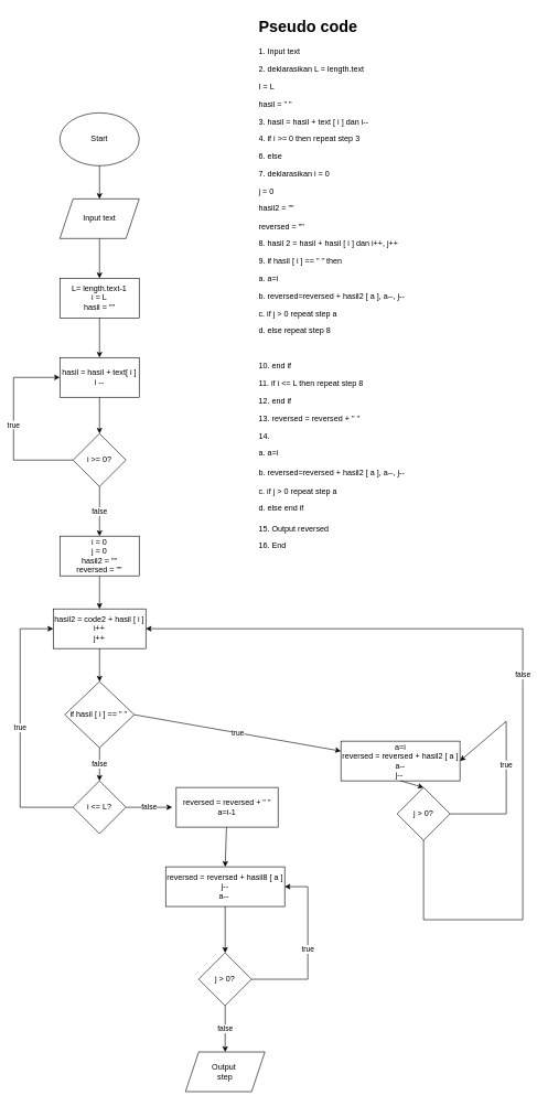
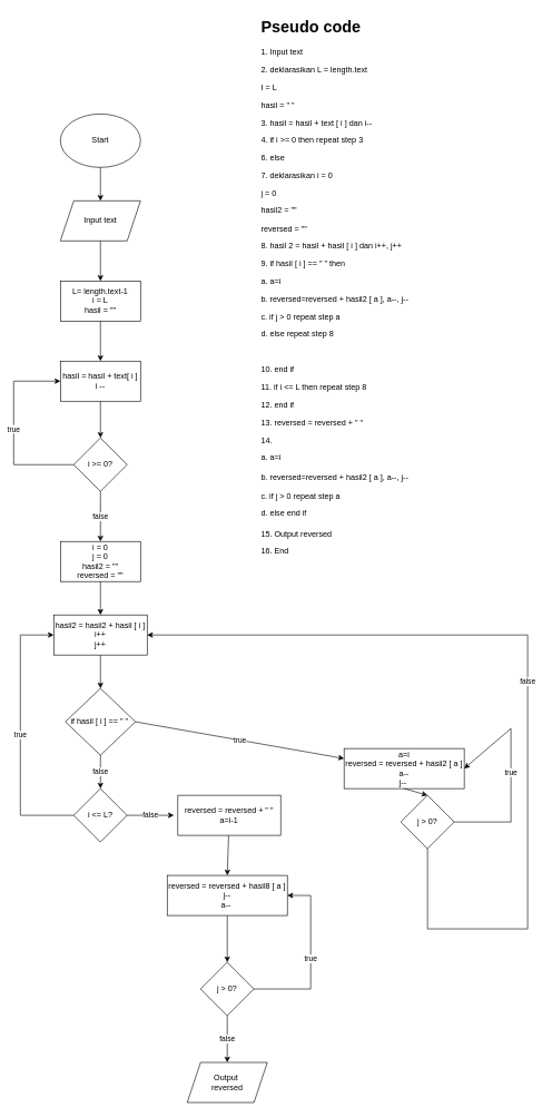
  <mxCell id="0" />
  <mxCell id="1" parent="0" />
  <mxCell id="2" value="Start" style="ellipse;whiteSpace=wrap;html=1;" parent="1" vertex="1"><mxGeometry x="90" y="170" width="120" height="80" as="geometry" /></mxCell>
  <mxCell id="3" value="" style="endArrow=classic;html=1;rounded=0;exitX=0.5;exitY=1;exitDx=0;exitDy=0;" parent="1" source="2" edge="1"><mxGeometry width="50" height="50" relative="1" as="geometry"><mxPoint x="150" y="370" as="sourcePoint" /><mxPoint x="150" y="300" as="targetPoint" /></mxGeometry></mxCell>
  <mxCell id="4" value="Input text" style="shape=parallelogram;perimeter=parallelogramPerimeter;whiteSpace=wrap;html=1;fixedSize=1;" parent="1" vertex="1"><mxGeometry x="90" y="300" width="120" height="60" as="geometry" /></mxCell>
  <mxCell id="5" value="" style="endArrow=classic;html=1;rounded=0;exitX=0.5;exitY=1;exitDx=0;exitDy=0;" parent="1" source="4" edge="1"><mxGeometry width="50" height="50" relative="1" as="geometry"><mxPoint x="130" y="460" as="sourcePoint" /><mxPoint x="150" y="420" as="targetPoint" /></mxGeometry></mxCell>
  <mxCell id="6" value="L= length.text-1&lt;br&gt;i = L&lt;br&gt;hasil = &quot;&quot;" style="rounded=0;whiteSpace=wrap;html=1;" parent="1" vertex="1"><mxGeometry x="90" y="420" width="120" height="60" as="geometry" /></mxCell>
  <mxCell id="7" value="" style="endArrow=classic;html=1;rounded=0;exitX=0.5;exitY=1;exitDx=0;exitDy=0;" parent="1" source="6" edge="1"><mxGeometry width="50" height="50" relative="1" as="geometry"><mxPoint x="130" y="600" as="sourcePoint" /><mxPoint x="150" y="540" as="targetPoint" /></mxGeometry></mxCell>
  <mxCell id="8" value="i &amp;gt;= 0?" style="rhombus;whiteSpace=wrap;html=1;" parent="1" vertex="1"><mxGeometry x="110" y="655" width="80" height="80" as="geometry" /></mxCell>
  <mxCell id="9" value="hasil = hasil + text[ i ]&lt;br&gt;i --" style="rounded=0;whiteSpace=wrap;html=1;" parent="1" vertex="1"><mxGeometry x="90" y="540" width="120" height="60" as="geometry" /></mxCell>
  <mxCell id="10" value="true" style="endArrow=classic;html=1;rounded=0;entryX=0;entryY=0.5;entryDx=0;entryDy=0;exitX=0;exitY=0.5;exitDx=0;exitDy=0;" parent="1" source="8" target="9" edge="1"><mxGeometry width="50" height="50" relative="1" as="geometry"><mxPoint x="10" y="610" as="sourcePoint" /><mxPoint x="60" y="560" as="targetPoint" /><Array as="points"><mxPoint x="20" y="695" /><mxPoint x="20" y="570" /></Array></mxGeometry></mxCell>
  <mxCell id="11" value="" style="endArrow=classic;html=1;rounded=0;exitX=0.5;exitY=1;exitDx=0;exitDy=0;entryX=0.5;entryY=0;entryDx=0;entryDy=0;" parent="1" source="9" target="8" edge="1"><mxGeometry width="50" height="50" relative="1" as="geometry"><mxPoint x="230" y="600" as="sourcePoint" /><mxPoint x="280" y="550" as="targetPoint" /></mxGeometry></mxCell>
  <mxCell id="12" value="false" style="endArrow=classic;html=1;rounded=0;exitX=0.5;exitY=1;exitDx=0;exitDy=0;entryX=0.5;entryY=0;entryDx=0;entryDy=0;" parent="1" source="8" edge="1"><mxGeometry width="50" height="50" relative="1" as="geometry"><mxPoint x="230" y="600" as="sourcePoint" /><mxPoint x="150" y="810" as="targetPoint" /></mxGeometry></mxCell>
  <mxCell id="13" value="i = 0&lt;br&gt;j = 0&lt;br&gt;hasil2 = &quot;&quot;&lt;br&gt;reversed = &quot;&quot;" style="rounded=0;whiteSpace=wrap;html=1;" parent="1" vertex="1"><mxGeometry x="90" y="810" width="120" height="60" as="geometry" /></mxCell>
  <mxCell id="14" value="if hasil [ i ] == &quot; &quot;&amp;nbsp;" style="rhombus;whiteSpace=wrap;html=1;" parent="1" vertex="1"><mxGeometry x="97.5" y="1030" width="105" height="100" as="geometry" /></mxCell>
  <mxCell id="15" value="" style="endArrow=classic;html=1;rounded=0;exitX=0.5;exitY=1;exitDx=0;exitDy=0;" parent="1" source="13" edge="1"><mxGeometry width="50" height="50" relative="1" as="geometry"><mxPoint x="380" y="920" as="sourcePoint" /><mxPoint x="150" y="920" as="targetPoint" /></mxGeometry></mxCell>
- <mxCell id="16" value="hasil2 = code2 + hasil [ i ]&lt;br&gt;i++&lt;br&gt;j++" style="rounded=0;whiteSpace=wrap;html=1;" parent="1" vertex="1"><mxGeometry x="80" y="920" width="140" height="60" as="geometry" /></mxCell>
+ <mxCell id="16" value="hasil2 = hasil2 + hasil [ i ]&lt;br&gt;i++&lt;br&gt;j++" style="rounded=0;whiteSpace=wrap;html=1;" parent="1" vertex="1"><mxGeometry x="80" y="920" width="140" height="60" as="geometry" /></mxCell>
  <mxCell id="17" value="" style="endArrow=classic;html=1;rounded=0;exitX=0.5;exitY=1;exitDx=0;exitDy=0;entryX=0.5;entryY=0;entryDx=0;entryDy=0;" parent="1" source="16" target="14" edge="1"><mxGeometry width="50" height="50" relative="1" as="geometry"><mxPoint x="60" y="1050" as="sourcePoint" /><mxPoint x="110" y="1000" as="targetPoint" /></mxGeometry></mxCell>
  <mxCell id="18" value="true" style="endArrow=classic;html=1;rounded=0;entryX=0;entryY=0.5;entryDx=0;entryDy=0;exitX=0;exitY=0.5;exitDx=0;exitDy=0;" parent="1" source="24" target="16" edge="1"><mxGeometry width="50" height="50" relative="1" as="geometry"><mxPoint x="30" y="1230" as="sourcePoint" /><mxPoint x="40" y="1120" as="targetPoint" /><Array as="points"><mxPoint x="30" y="1220" /><mxPoint x="30" y="950" /></Array></mxGeometry></mxCell>
  <mxCell id="19" value="true" style="endArrow=classic;html=1;rounded=0;exitX=1;exitY=0.5;exitDx=0;exitDy=0;entryX=0;entryY=0.25;entryDx=0;entryDy=0;" parent="1" source="14" edge="1" target="20"><mxGeometry width="50" height="50" relative="1" as="geometry"><mxPoint x="310" y="1170" as="sourcePoint" /><mxPoint x="385" y="1080" as="targetPoint" /></mxGeometry></mxCell>
  <mxCell id="20" value="a=i&lt;br&gt;reversed = reversed + hasil2 [ a ]&lt;br&gt;a--&lt;br&gt;j--&amp;nbsp;" style="rounded=0;whiteSpace=wrap;html=1;" parent="1" vertex="1"><mxGeometry x="515" y="1120" width="180" height="60" as="geometry" /></mxCell>
  <mxCell id="21" value="" style="endArrow=classic;html=1;rounded=0;exitX=0.5;exitY=1;exitDx=0;exitDy=0;" parent="1" source="20" edge="1"><mxGeometry width="50" height="50" relative="1" as="geometry"><mxPoint x="485" y="1250" as="sourcePoint" /><mxPoint x="640" y="1190" as="targetPoint" /></mxGeometry></mxCell>
  <mxCell id="22" value="j &amp;gt; 0?" style="rhombus;whiteSpace=wrap;html=1;" parent="1" vertex="1"><mxGeometry x="600" y="1190" width="80" height="80" as="geometry" /></mxCell>
  <mxCell id="23" value="true" style="endArrow=classic;html=1;rounded=0;exitX=1;exitY=0.5;exitDx=0;exitDy=0;entryX=1;entryY=0.5;entryDx=0;entryDy=0;" parent="1" source="22" target="20" edge="1"><mxGeometry width="50" height="50" relative="1" as="geometry"><mxPoint x="755" y="1250" as="sourcePoint" /><mxPoint x="805" y="1200" as="targetPoint" /><Array as="points"><mxPoint x="765" y="1230" /><mxPoint x="765" y="1090" /></Array></mxGeometry></mxCell>
  <mxCell id="24" value="i &amp;lt;= L?" style="rhombus;whiteSpace=wrap;html=1;" parent="1" vertex="1"><mxGeometry x="110" y="1180" width="80" height="80" as="geometry" /></mxCell>
  <mxCell id="25" value="false" style="endArrow=classic;html=1;rounded=0;exitX=0.5;exitY=1;exitDx=0;exitDy=0;entryX=0.5;entryY=0;entryDx=0;entryDy=0;" parent="1" source="14" target="24" edge="1"><mxGeometry width="50" height="50" relative="1" as="geometry"><mxPoint x="170" y="1170" as="sourcePoint" /><mxPoint x="220" y="1120" as="targetPoint" /></mxGeometry></mxCell>
  <mxCell id="26" value="false" style="endArrow=classic;html=1;rounded=0;exitX=0.5;exitY=1;exitDx=0;exitDy=0;entryX=1;entryY=0.5;entryDx=0;entryDy=0;" parent="1" source="22" target="16" edge="1"><mxGeometry width="50" height="50" relative="1" as="geometry"><mxPoint x="430" y="1330" as="sourcePoint" /><mxPoint x="30" y="1320" as="targetPoint" /><Array as="points"><mxPoint x="640" y="1390" /><mxPoint x="790" y="1390" /><mxPoint x="790" y="950" /></Array></mxGeometry></mxCell>
  <mxCell id="27" value="false" style="endArrow=classic;html=1;rounded=0;exitX=1;exitY=0.5;exitDx=0;exitDy=0;entryX=0;entryY=0.5;entryDx=0;entryDy=0;" parent="1" source="24" edge="1"><mxGeometry width="50" height="50" relative="1" as="geometry"><mxPoint x="430" y="1150" as="sourcePoint" /><mxPoint x="260" y="1220" as="targetPoint" /></mxGeometry></mxCell>
- <mxCell id="28" value="Output&amp;nbsp;&lt;br&gt;step" style="shape=parallelogram;perimeter=parallelogramPerimeter;whiteSpace=wrap;html=1;fixedSize=1;" parent="1" vertex="1"><mxGeometry x="280" y="1590" width="120" height="60" as="geometry" /></mxCell>
+ <mxCell id="28" value="Output&amp;nbsp;&lt;br&gt;reversed" style="shape=parallelogram;perimeter=parallelogramPerimeter;whiteSpace=wrap;html=1;fixedSize=1;" parent="1" vertex="1"><mxGeometry x="280" y="1590" width="120" height="60" as="geometry" /></mxCell>
  <mxCell id="29" value="&lt;h1&gt;Pseudo code&lt;/h1&gt;&lt;h1&gt;&lt;p style=&quot;font-size: 12px ; font-weight: 400&quot;&gt;1. Input text&lt;/p&gt;&lt;p style=&quot;font-size: 12px ; font-weight: 400&quot;&gt;2. deklarasikan L = length.text&lt;/p&gt;&lt;p style=&quot;font-size: 12px ; font-weight: 400&quot;&gt;&lt;span&gt;&#09;&lt;/span&gt;&lt;span&gt;&#09;&lt;span&gt;&#09;&lt;/span&gt;&lt;span&gt;&#09;&lt;/span&gt;&lt;span&gt;&#09;&lt;/span&gt;&lt;span&gt;&#09;&lt;/span&gt;I&lt;/span&gt;&amp;nbsp;= L&lt;br&gt;&lt;/p&gt;&lt;p style=&quot;font-size: 12px ; font-weight: 400&quot;&gt;&lt;span&gt;&#09;&lt;/span&gt;&lt;span&gt;&#09;&lt;/span&gt;&lt;span&gt;&#09;&lt;/span&gt;&lt;span&gt;&#09;&lt;/span&gt;&lt;span&gt;&#09;&lt;/span&gt;&lt;span&gt;&#09;&lt;/span&gt;hasil = &quot; &quot;&lt;br&gt;&lt;/p&gt;&lt;p style=&quot;font-size: 12px ; font-weight: 400&quot;&gt;3. hasil = hasil + text [ i ] dan i--&lt;/p&gt;&lt;p style=&quot;font-size: 12px ; font-weight: 400&quot;&gt;4. if i &amp;gt;= 0 then repeat step 3&lt;/p&gt;&lt;p style=&quot;font-size: 12px ; font-weight: 400&quot;&gt;&lt;span&gt;6. else&lt;/span&gt;&lt;/p&gt;&lt;p style=&quot;font-size: 12px ; font-weight: 400&quot;&gt;&lt;span&gt;7. deklarasikan i = 0&lt;/span&gt;&lt;/p&gt;&lt;p style=&quot;font-size: 12px ; font-weight: 400&quot;&gt;&lt;span&gt;&lt;span&gt;&#09;&lt;/span&gt;&lt;span&gt;&#09;&lt;/span&gt;&lt;span&gt;&#09;j&lt;/span&gt;&amp;nbsp;= 0&lt;br&gt;&lt;/span&gt;&lt;/p&gt;&lt;p style=&quot;font-size: 12px ; font-weight: 400&quot;&gt;&lt;span&gt;&lt;span&gt;&#09;&lt;/span&gt;&lt;span&gt;&#09;&lt;/span&gt;&lt;span&gt;&#09;&lt;/span&gt;hasil2 = &quot;&quot;&lt;br&gt;&lt;/span&gt;&lt;/p&gt;&lt;p style=&quot;font-size: 12px ; font-weight: 400&quot;&gt;&lt;span&gt;&lt;span&gt;&#09;&lt;/span&gt;&lt;span&gt;&#09;&lt;/span&gt;&lt;span&gt;&#09;&lt;/span&gt;reversed = &quot;&quot;&lt;br&gt;&lt;/span&gt;&lt;/p&gt;&lt;p style=&quot;font-size: 12px ; font-weight: 400&quot;&gt;8. hasil 2 = hasil + hasil [ i ] dan i++, j++&lt;/p&gt;&lt;p style=&quot;font-size: 12px ; font-weight: 400&quot;&gt;9. if hasil [ i ] == &quot; &quot; then&lt;/p&gt;&lt;p style=&quot;font-size: 12px ; font-weight: 400&quot;&gt;&lt;span&gt;&#09;&lt;/span&gt;a. a=i&lt;br&gt;&lt;/p&gt;&lt;p style=&quot;font-size: 12px ; font-weight: 400&quot;&gt;&lt;span&gt;&#09;&lt;/span&gt;b. reversed=reversed + hasil2 [ a ], a--, j--&lt;/p&gt;&lt;p style=&quot;font-size: 12px ; font-weight: 400&quot;&gt;&lt;span&gt;&#09;&lt;/span&gt;c. if j &amp;gt; 0 repeat step a&lt;br&gt;&lt;/p&gt;&lt;p style=&quot;font-size: 12px ; font-weight: 400&quot;&gt;&lt;span&gt;&#09;&lt;/span&gt;d. else repeat step 8&lt;br&gt;&lt;/p&gt;&lt;p style=&quot;font-size: 12px ; font-weight: 400&quot;&gt;&lt;br&gt;&lt;/p&gt;&lt;p style=&quot;font-size: 12px ; font-weight: 400&quot;&gt;10. end if&lt;/p&gt;&lt;p style=&quot;font-size: 12px ; font-weight: 400&quot;&gt;11. if i &amp;lt;= L then repeat step 8&lt;/p&gt;&lt;p style=&quot;font-size: 12px ; font-weight: 400&quot;&gt;12. end if&lt;/p&gt;&lt;p style=&quot;font-size: 12px ; font-weight: 400&quot;&gt;13. reversed = reversed + &quot; &quot;&lt;/p&gt;&lt;p style=&quot;font-size: 12px ; font-weight: 400&quot;&gt;14.&lt;/p&gt;&lt;p style=&quot;font-size: 12px ; font-weight: 400&quot;&gt;&lt;span&gt;a. a=i&lt;/span&gt;&lt;/p&gt;&lt;/h1&gt;&lt;h1&gt;&lt;p style=&quot;font-size: 12px ; font-weight: 400&quot;&gt;&lt;span&gt;&#09;&lt;/span&gt;b. reversed=reversed + hasil2 [ a ], a--, j--&lt;/p&gt;&lt;p style=&quot;font-size: 12px ; font-weight: 400&quot;&gt;&lt;span&gt;&#09;&lt;/span&gt;c. if j &amp;gt; 0 repeat step a&lt;br&gt;&lt;/p&gt;&lt;p style=&quot;font-size: 12px ; font-weight: 400&quot;&gt;&lt;span&gt;&#09;&lt;/span&gt;d. else end if&lt;/p&gt;&lt;/h1&gt;&lt;h1&gt;&lt;p style=&quot;font-size: 12px ; font-weight: 400&quot;&gt;15. Output reversed&amp;nbsp;&lt;/p&gt;&lt;p style=&quot;font-size: 12px ; font-weight: 400&quot;&gt;16. End&lt;/p&gt;&lt;/h1&gt;" style="text;html=1;strokeColor=none;fillColor=none;spacing=5;spacingTop=-20;whiteSpace=wrap;overflow=hidden;rounded=0;" parent="1" vertex="1"><mxGeometry x="386" y="20" width="295" height="910" as="geometry" /></mxCell>
  <mxCell id="30" style="edgeStyle=none;html=1;entryX=0.5;entryY=0;entryDx=0;entryDy=0;" edge="1" parent="1" source="31" target="32"><mxGeometry relative="1" as="geometry" /></mxCell>
  <mxCell id="31" value="reversed = reversed + &quot; &quot;&lt;br&gt;a=i-1" style="rounded=0;whiteSpace=wrap;html=1;" vertex="1" parent="1"><mxGeometry x="266" y="1190" width="154" height="60" as="geometry" /></mxCell>
  <mxCell id="32" value="reversed = reversed + hasil8 [ a ]&lt;br&gt;j--&lt;br&gt;a--&amp;nbsp;" style="rounded=0;whiteSpace=wrap;html=1;" vertex="1" parent="1"><mxGeometry x="250" y="1310" width="180" height="60" as="geometry" /></mxCell>
  <mxCell id="33" value="" style="endArrow=classic;html=1;rounded=0;exitX=0.5;exitY=1;exitDx=0;exitDy=0;" edge="1" parent="1" source="32"><mxGeometry width="50" height="50" relative="1" as="geometry"><mxPoint x="185" y="1500" as="sourcePoint" /><mxPoint x="340" y="1440" as="targetPoint" /></mxGeometry></mxCell>
  <mxCell id="34" value="false" style="edgeStyle=none;html=1;exitX=0.5;exitY=1;exitDx=0;exitDy=0;entryX=0.5;entryY=0;entryDx=0;entryDy=0;" edge="1" parent="1" source="35" target="28"><mxGeometry relative="1" as="geometry" /></mxCell>
  <mxCell id="35" value="j &amp;gt; 0?" style="rhombus;whiteSpace=wrap;html=1;" vertex="1" parent="1"><mxGeometry x="300" y="1440" width="80" height="80" as="geometry" /></mxCell>
  <mxCell id="36" value="true" style="endArrow=classic;html=1;rounded=0;exitX=1;exitY=0.5;exitDx=0;exitDy=0;entryX=1;entryY=0.5;entryDx=0;entryDy=0;" edge="1" parent="1" source="35" target="32"><mxGeometry width="50" height="50" relative="1" as="geometry"><mxPoint x="455" y="1500" as="sourcePoint" /><mxPoint x="440" y="1340" as="targetPoint" /><Array as="points"><mxPoint x="465" y="1480" /><mxPoint x="465" y="1340" /></Array></mxGeometry></mxCell>
